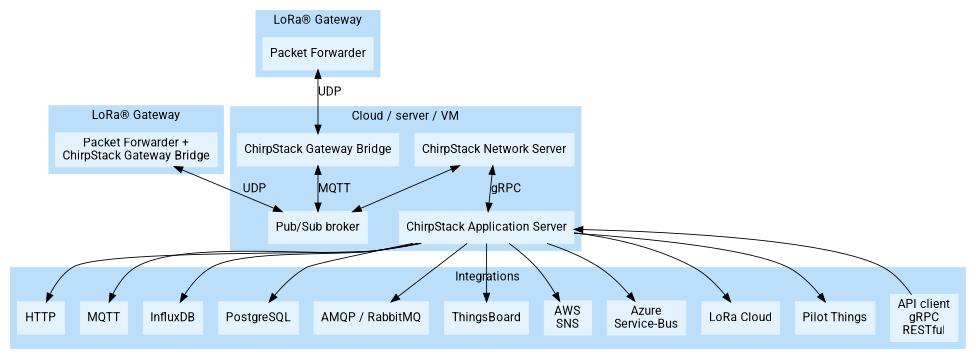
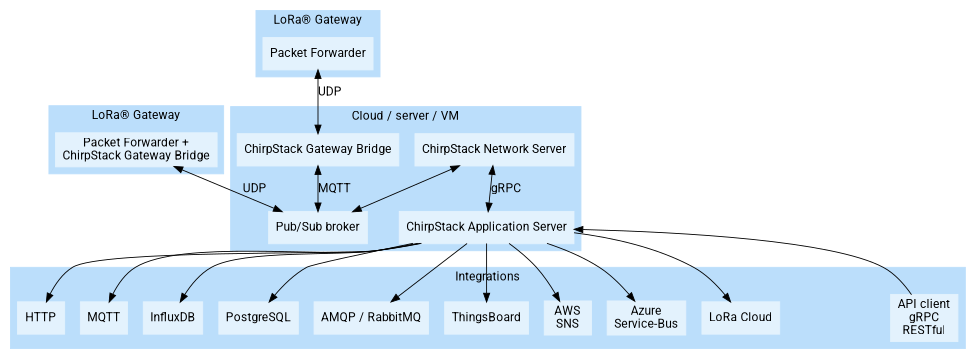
  digraph {
    fontname=Roboto
    node [color="#e3f2fd" fontname=Roboto shape=record style=filled]
    edge [fontname=Roboto]
    n1 [label="ChirpStack Network Server"]
    n2 [label="Pub/Sub broker"]
    n3 [label="ChirpStack Application Server"]
    n4 [label="ChirpStack Gateway Bridge"]
    n5 [label="Packet Forwarder +\nChirpStack Gateway Bridge"]
    n6 [label="Packet Forwarder"]
    n7 [label=HTTP]
    n8 [label=MQTT]
    n9 [label=InfluxDB]
    n10 [label=PostgreSQL]
    n11 [label="AMQP / RabbitMQ"]
    n12 [label=ThingsBoard]
    n13 [label="AWS\nSNS"]
    n14 [label="Azure\nService-Bus"]
    n15 [label="LoRa Cloud"]
-   n16 [label="Pilot Things"]
    n17 [label="API client\ngRPC\nRESTful"]
    subgraph cluster_1 {
      color="#bbdefb"
      label="Cloud / server / VM"
      style=filled
      n1
      n2
      n3
      n4
    }
    subgraph cluster_2 {
      color="#bbdefb"
      label="LoRa&reg; Gateway"
      style=filled
      n5
    }
    subgraph cluster_3 {
      color="#bbdefb"
      label="LoRa&reg; Gateway"
      style=filled
      n6
    }
    subgraph cluster_4 {
      color="#bbdefb"
      label=Integrations
      style=filled
      n7
      n8
      n9
      n10
      n11
      n12
      n13
      n14
      n15
-     n16
      n17
    }
    n1 -> n2 [dir=both]
    n1 -> n3 [dir=both label=gRPC]
    n3 -> n7
    n3 -> n8
    n3 -> n9
    n3 -> n10
    n3 -> n11
    n3 -> n12
    n3 -> n13
    n3 -> n14
    n3 -> n15
-   n3 -> n16
    n4 -> n2 [dir=both label=MQTT]
    n5 -> n2 [dir=both label=UDP]
    n6 -> n4 [dir=both label=UDP]
    n17 -> n3
  }
